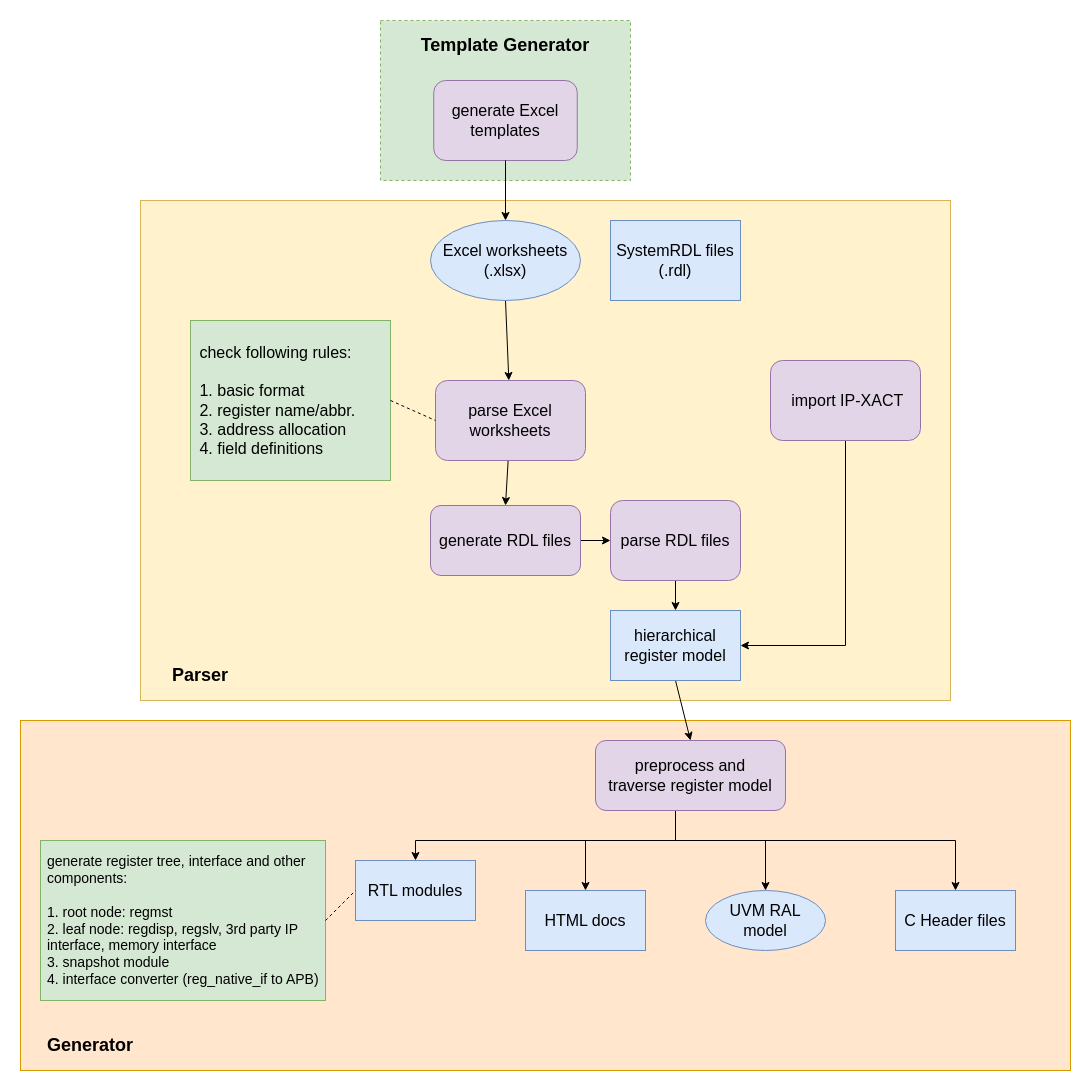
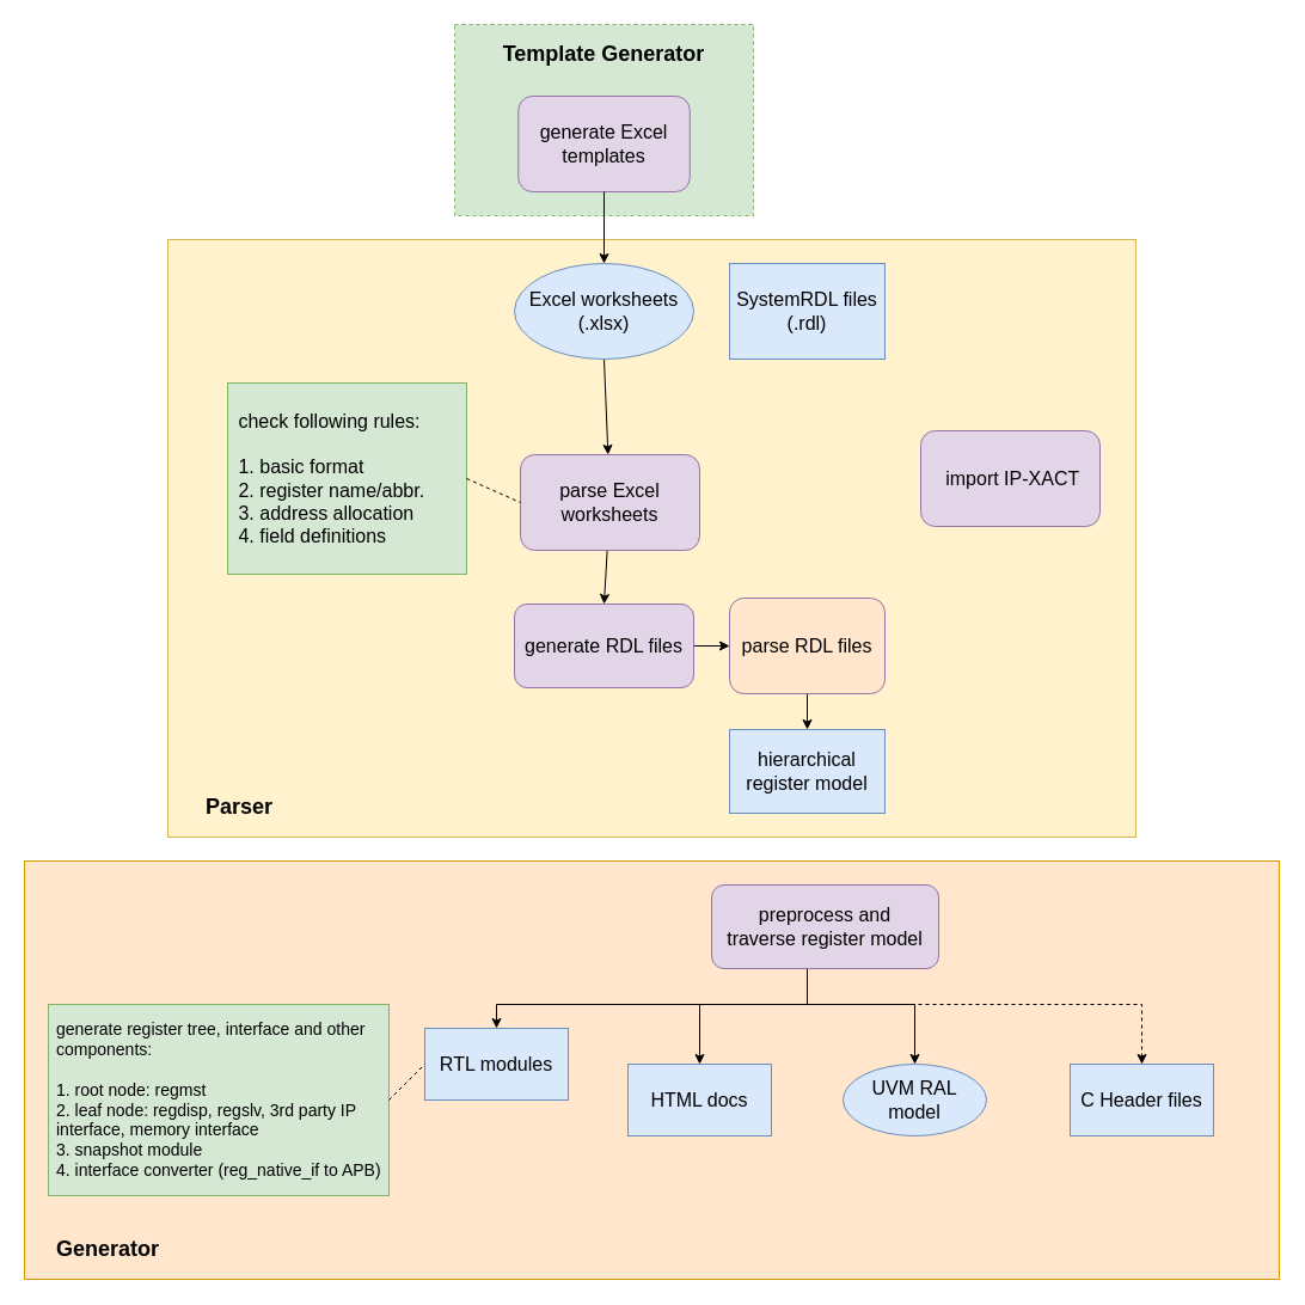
  <mxCell id="0" />
  <mxCell id="1" parent="0" />
  <mxCell id="2" value="" style="group" vertex="1" connectable="0" parent="1"><mxGeometry x="380" y="20" width="250" height="160" as="geometry" /></mxCell>
  <mxCell id="3" value="" style="rounded=0;whiteSpace=wrap;html=1;dashed=1;fontSize=16;fillColor=#d5e8d4;strokeColor=#82b366;fontStyle=0;strokeWidth=1;" parent="2" vertex="1"><mxGeometry width="250" height="160" as="geometry" /></mxCell>
  <mxCell id="4" value="&lt;font style=&quot;font-size: 18px&quot;&gt;Template Generator&lt;/font&gt;" style="text;html=1;strokeColor=none;fillColor=none;align=center;verticalAlign=middle;whiteSpace=wrap;rounded=0;dashed=1;fontSize=18;fontStyle=1;strokeWidth=1;" parent="2" vertex="1"><mxGeometry x="11.173" y="10" width="227.653" height="30" as="geometry" /></mxCell>
  <mxCell id="5" value="generate Excel templates" style="rounded=1;whiteSpace=wrap;html=1;fontSize=16;fillColor=#e1d5e7;strokeColor=#9673a6;fontStyle=0;strokeWidth=1;" parent="2" vertex="1"><mxGeometry x="53.24" y="60" width="143.52" height="80" as="geometry" /></mxCell>
  <mxCell id="6" value="" style="rounded=0;whiteSpace=wrap;html=1;fontSize=16;fillColor=#fff2cc;strokeColor=#d6b656;fontStyle=0;strokeWidth=1;" parent="1" vertex="1"><mxGeometry x="140" y="200" width="810" height="500" as="geometry" /></mxCell>
  <mxCell id="7" value="" style="rounded=0;whiteSpace=wrap;html=1;fontSize=16;fillColor=#ffe6cc;strokeColor=#d79b00;fontStyle=0;strokeWidth=1;" parent="1" vertex="1"><mxGeometry x="20" y="720" width="1050" height="350" as="geometry" /></mxCell>
  <mxCell id="8" style="edgeStyle=none;html=1;exitX=0.5;exitY=1;exitDx=0;exitDy=0;fontSize=16;fontStyle=0;strokeWidth=1;" parent="1" source="9" target="12" edge="1"><mxGeometry relative="1" as="geometry" /></mxCell>
  <mxCell id="9" value="Excel worksheets&lt;br style=&quot;font-size: 16px;&quot;&gt;(.xlsx)" style="ellipse;whiteSpace=wrap;html=1;fontSize=16;fillColor=#dae8fc;strokeColor=#6c8ebf;fontStyle=0;strokeWidth=1;" parent="1" vertex="1"><mxGeometry x="430" y="220" width="150" height="80" as="geometry" /></mxCell>
  <mxCell id="10" value="SystemRDL files&lt;br style=&quot;font-size: 16px;&quot;&gt;(.rdl)" style="rounded=0;whiteSpace=wrap;html=1;fontSize=16;fillColor=#dae8fc;strokeColor=#6c8ebf;fontStyle=0;strokeWidth=1;" parent="1" vertex="1"><mxGeometry x="610" y="220" width="130" height="80" as="geometry" /></mxCell>
  <mxCell id="11" style="edgeStyle=none;html=1;fontSize=16;entryX=0.5;entryY=0;entryDx=0;entryDy=0;fontStyle=0;strokeWidth=1;" parent="1" source="12" target="17" edge="1"><mxGeometry relative="1" as="geometry"><mxPoint x="505" y="540" as="targetPoint" /></mxGeometry></mxCell>
  <mxCell id="12" value="parse Excel worksheets" style="rounded=1;whiteSpace=wrap;html=1;fontSize=16;fillColor=#e1d5e7;strokeColor=#9673a6;fontStyle=0;strokeWidth=1;" parent="1" vertex="1"><mxGeometry x="435" y="380" width="150" height="80" as="geometry" /></mxCell>
  <mxCell id="13" value="&amp;nbsp;check following rules:&lt;br&gt;&lt;br&gt;&amp;nbsp;1. basic format&lt;br style=&quot;font-size: 16px&quot;&gt;&amp;nbsp;2. register name/abbr.&lt;br style=&quot;font-size: 16px&quot;&gt;&amp;nbsp;3. address allocation&lt;br style=&quot;font-size: 16px&quot;&gt;&amp;nbsp;4. field definitions" style="rounded=0;whiteSpace=wrap;html=1;align=left;fontSize=16;spacingLeft=3;fillColor=#d5e8d4;strokeColor=#82b366;fontStyle=0;spacingTop=0;strokeWidth=1;" parent="1" vertex="1"><mxGeometry x="190" y="320" width="200" height="160" as="geometry" /></mxCell>
  <mxCell id="14" style="edgeStyle=orthogonalEdgeStyle;rounded=0;html=1;exitX=0.5;exitY=1;exitDx=0;exitDy=0;entryX=0.5;entryY=0;entryDx=0;entryDy=0;fontSize=18;strokeWidth=1;" parent="1" source="15" target="20" edge="1"><mxGeometry relative="1" as="geometry" /></mxCell>
- <mxCell id="15" value="parse RDL files" style="rounded=1;whiteSpace=wrap;html=1;fontSize=16;fontStyle=0;fillColor=#e1d5e7;strokeColor=#9673a6;strokeWidth=1;" parent="1" vertex="1"><mxGeometry x="610" y="500" width="130" height="80" as="geometry" /></mxCell>
+ <mxCell id="15" value="parse RDL files" style="rounded=1;whiteSpace=wrap;html=1;fontSize=16;fontStyle=0;fillColor=#ffe6cc;strokeColor=#9673a6;strokeWidth=1;" parent="1" vertex="1"><mxGeometry x="610" y="500" width="130" height="80" as="geometry" /></mxCell>
  <mxCell id="16" style="edgeStyle=none;html=1;exitX=1;exitY=0.5;exitDx=0;exitDy=0;entryX=0;entryY=0.5;entryDx=0;entryDy=0;fontSize=16;fontStyle=0;strokeWidth=1;" parent="1" source="17" target="15" edge="1"><mxGeometry relative="1" as="geometry" /></mxCell>
  <mxCell id="17" value="generate RDL files" style="rounded=1;whiteSpace=wrap;html=1;fontSize=16;fontStyle=0;fillColor=#e1d5e7;strokeColor=#9673a6;strokeWidth=1;" parent="1" vertex="1"><mxGeometry x="430" y="505" width="150" height="70" as="geometry" /></mxCell>
  <mxCell id="18" value="" style="endArrow=none;dashed=1;html=1;exitX=1;exitY=0.5;exitDx=0;exitDy=0;entryX=0;entryY=0.5;entryDx=0;entryDy=0;fontSize=16;fontStyle=0;strokeWidth=1;" parent="1" source="13" target="12" edge="1"><mxGeometry width="50" height="50" relative="1" as="geometry"><mxPoint x="375" y="550" as="sourcePoint" /><mxPoint x="425" y="500" as="targetPoint" /></mxGeometry></mxCell>
- <mxCell id="19" style="edgeStyle=none;html=1;exitX=0.5;exitY=1;exitDx=0;exitDy=0;fontSize=16;entryX=0.5;entryY=0;entryDx=0;entryDy=0;fontStyle=0;strokeWidth=1;" parent="1" source="20" target="29" edge="1"><mxGeometry relative="1" as="geometry"><mxPoint x="665" y="740" as="targetPoint" /></mxGeometry></mxCell>
  <mxCell id="20" value="hierarchical register model" style="rounded=0;whiteSpace=wrap;html=1;fontSize=16;fillColor=#dae8fc;strokeColor=#6c8ebf;fontStyle=0;strokeWidth=1;" parent="1" vertex="1"><mxGeometry x="610" y="610" width="130" height="70" as="geometry" /></mxCell>
  <mxCell id="21" value="UVM RAL model" style="ellipse;whiteSpace=wrap;html=1;fontSize=16;fontStyle=0;fillColor=#dae8fc;strokeColor=#6c8ebf;strokeWidth=1;" parent="1" vertex="1"><mxGeometry x="705" y="890" width="120" height="60" as="geometry" /></mxCell>
  <mxCell id="22" value="C Header files" style="rounded=0;whiteSpace=wrap;html=1;fontSize=16;fontStyle=0;fillColor=#dae8fc;strokeColor=#6c8ebf;strokeWidth=1;" parent="1" vertex="1"><mxGeometry x="895" y="890" width="120" height="60" as="geometry" /></mxCell>
  <mxCell id="23" value="RTL modules" style="rounded=0;whiteSpace=wrap;html=1;fontSize=16;fontStyle=0;fillColor=#dae8fc;strokeColor=#6c8ebf;strokeWidth=1;" parent="1" vertex="1"><mxGeometry x="355" y="860" width="120" height="60" as="geometry" /></mxCell>
  <mxCell id="24" value="HTML docs" style="rounded=0;whiteSpace=wrap;html=1;fontSize=16;fontStyle=0;fillColor=#dae8fc;strokeColor=#6c8ebf;strokeWidth=1;" parent="1" vertex="1"><mxGeometry x="525" y="890" width="120" height="60" as="geometry" /></mxCell>
  <mxCell id="25" style="edgeStyle=orthogonalEdgeStyle;html=1;entryX=0.5;entryY=0;entryDx=0;entryDy=0;fontSize=16;rounded=0;fontStyle=0;strokeWidth=1;" parent="1" source="29" target="24" edge="1"><mxGeometry relative="1" as="geometry"><Array as="points"><mxPoint x="675" y="840" /><mxPoint x="585" y="840" /></Array></mxGeometry></mxCell>
  <mxCell id="26" style="edgeStyle=orthogonalEdgeStyle;rounded=0;html=1;exitX=0.5;exitY=1;exitDx=0;exitDy=0;fontSize=16;fontStyle=0;strokeWidth=1;" parent="1" source="29" target="23" edge="1"><mxGeometry relative="1" as="geometry"><Array as="points"><mxPoint x="675" y="840" /><mxPoint x="415" y="840" /></Array></mxGeometry></mxCell>
  <mxCell id="27" style="edgeStyle=orthogonalEdgeStyle;rounded=0;html=1;exitX=0.5;exitY=1;exitDx=0;exitDy=0;entryX=0.5;entryY=0;entryDx=0;entryDy=0;fontSize=16;fontStyle=0;strokeWidth=1;" parent="1" source="29" target="21" edge="1"><mxGeometry relative="1" as="geometry"><Array as="points"><mxPoint x="675" y="840" /><mxPoint x="765" y="840" /></Array></mxGeometry></mxCell>
- <mxCell id="28" style="edgeStyle=orthogonalEdgeStyle;rounded=0;html=1;exitX=0.5;exitY=1;exitDx=0;exitDy=0;entryX=0.5;entryY=0;entryDx=0;entryDy=0;fontSize=16;fontStyle=0;strokeWidth=1;" parent="1" source="29" target="22" edge="1"><mxGeometry relative="1" as="geometry"><Array as="points"><mxPoint x="675" y="840" /><mxPoint x="955" y="840" /></Array></mxGeometry></mxCell>
+ <mxCell id="28" style="edgeStyle=orthogonalEdgeStyle;rounded=0;html=1;exitX=0.5;exitY=1;exitDx=0;exitDy=0;entryX=0.5;entryY=0;entryDx=0;entryDy=0;fontSize=16;fontStyle=0;strokeWidth=1;dashed=1;" parent="1" source="29" target="22" edge="1"><mxGeometry relative="1" as="geometry"><Array as="points"><mxPoint x="675" y="840" /><mxPoint x="955" y="840" /></Array></mxGeometry></mxCell>
  <mxCell id="29" value="preprocess and &lt;br&gt;traverse register model" style="rounded=1;whiteSpace=wrap;html=1;fontSize=16;fontStyle=0;fillColor=#e1d5e7;strokeColor=#9673a6;strokeWidth=1;spacingLeft=0;spacing=2;spacingRight=0;" parent="1" vertex="1"><mxGeometry x="595" y="740" width="190" height="70" as="geometry" /></mxCell>
  <mxCell id="30" value="&lt;span style=&quot;font-size: 18px&quot;&gt;Generator&lt;/span&gt;" style="text;html=1;strokeColor=none;fillColor=none;align=center;verticalAlign=middle;whiteSpace=wrap;rounded=0;fontSize=18;fontStyle=1;strokeWidth=1;" parent="1" vertex="1"><mxGeometry x="20" y="1020" width="140" height="50" as="geometry" /></mxCell>
  <mxCell id="31" value="generate register tree, interface and other components:&lt;br style=&quot;font-size: 14px&quot;&gt;&amp;nbsp;&lt;br style=&quot;font-size: 14px&quot;&gt;1. root node: regmst&lt;br style=&quot;font-size: 14px&quot;&gt;2. leaf node: regdisp, regslv, 3rd party IP interface, memory interface&lt;br style=&quot;font-size: 14px&quot;&gt;3. snapshot module&lt;br style=&quot;font-size: 14px&quot;&gt;4. interface converter (reg_native_if to APB)" style="rounded=0;whiteSpace=wrap;html=1;align=left;fontSize=14;spacingLeft=5;fillColor=#d5e8d4;strokeColor=#82b366;fontStyle=0;strokeWidth=1;" parent="1" vertex="1"><mxGeometry x="40" y="840" width="285" height="160" as="geometry" /></mxCell>
  <mxCell id="32" value="" style="endArrow=none;dashed=1;html=1;rounded=0;fontSize=16;exitX=1;exitY=0.5;exitDx=0;exitDy=0;entryX=0;entryY=0.5;entryDx=0;entryDy=0;fontStyle=0;strokeWidth=1;" parent="1" source="31" target="23" edge="1"><mxGeometry width="50" height="50" relative="1" as="geometry"><mxPoint x="310" y="940" as="sourcePoint" /><mxPoint x="360" y="890" as="targetPoint" /></mxGeometry></mxCell>
  <mxCell id="33" value="&lt;span style=&quot;font-size: 18px&quot;&gt;Parser&lt;/span&gt;" style="text;html=1;strokeColor=none;fillColor=none;align=center;verticalAlign=middle;whiteSpace=wrap;rounded=0;fontSize=18;fontStyle=1;strokeWidth=1;" parent="1" vertex="1"><mxGeometry x="140" y="650" width="120" height="50" as="geometry" /></mxCell>
- <mxCell id="34" style="edgeStyle=orthogonalEdgeStyle;rounded=0;html=1;exitX=0.5;exitY=1;exitDx=0;exitDy=0;entryX=1;entryY=0.5;entryDx=0;entryDy=0;fontSize=18;strokeWidth=1;" parent="1" source="35" target="20" edge="1"><mxGeometry relative="1" as="geometry" /></mxCell>
  <mxCell id="35" value="&amp;nbsp;import IP-XACT" style="rounded=1;whiteSpace=wrap;html=1;fontSize=16;fillColor=#e1d5e7;strokeColor=#9673a6;fontStyle=0;strokeWidth=1;" parent="1" vertex="1"><mxGeometry x="770" y="360" width="150" height="80" as="geometry" /></mxCell>
  <mxCell id="36" style="edgeStyle=none;html=1;exitX=0.5;exitY=1;exitDx=0;exitDy=0;entryX=0.5;entryY=0;entryDx=0;entryDy=0;fontSize=18;" edge="1" parent="1" source="5" target="9"><mxGeometry relative="1" as="geometry" /></mxCell>
